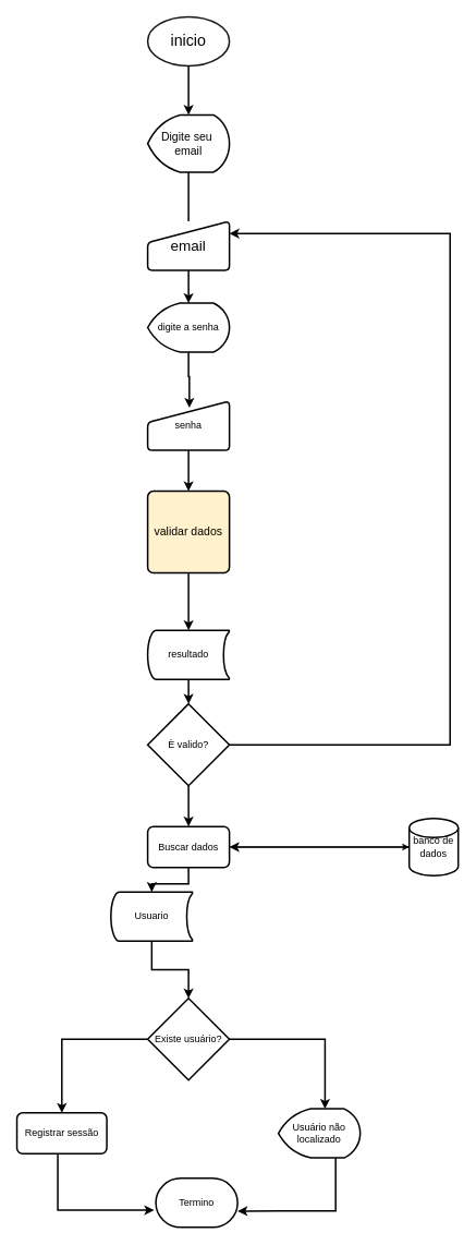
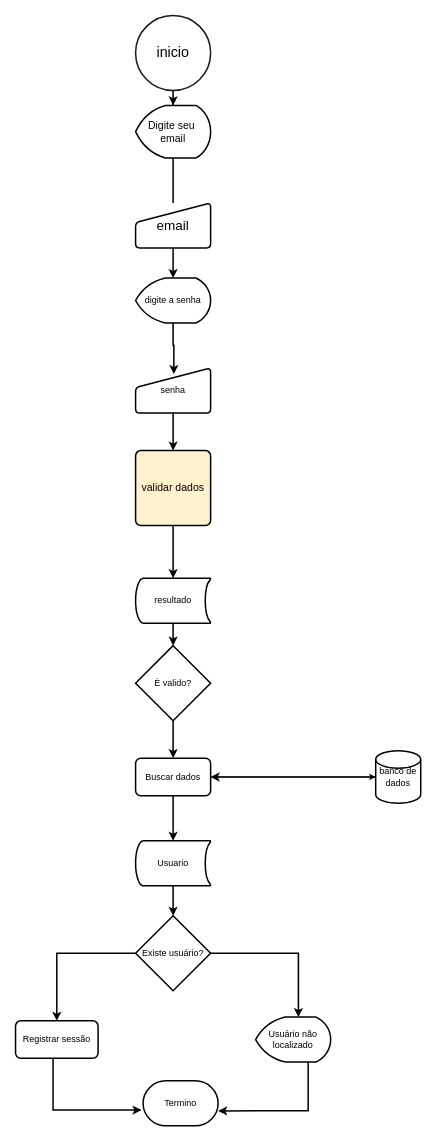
  <mxCell id="0" />
  <mxCell id="1" parent="0" />
  <mxCell id="2" style="edgeStyle=orthogonalEdgeStyle;rounded=0;orthogonalLoop=1;jettySize=auto;html=1;entryX=0.5;entryY=0;entryDx=0;entryDy=0;entryPerimeter=0;strokeColor=#F0F0F0;" edge="1" parent="1" source="4" target="6"><mxGeometry relative="1" as="geometry" /></mxCell>
  <mxCell id="3" style="edgeStyle=orthogonalEdgeStyle;rounded=0;orthogonalLoop=1;jettySize=auto;html=1;entryX=0.5;entryY=0;entryDx=0;entryDy=0;entryPerimeter=0;strokeColor=#000000;strokeWidth=2;" edge="1" parent="1" source="4" target="6"><mxGeometry relative="1" as="geometry" /></mxCell>
- <mxCell id="4" value="inicio" style="strokeWidth=2;html=1;shape=mxgraph.flowchart.start_1;whiteSpace=wrap;perimeterSpacing=0;opacity=90;fontSize=19;strokeColor=#000000;" vertex="1" parent="1"><mxGeometry x="180" y="20" width="100" height="60" as="geometry" /></mxCell>
+ <mxCell id="4" value="inicio" style="strokeWidth=2;html=1;shape=mxgraph.flowchart.start_1;whiteSpace=wrap;perimeterSpacing=0;opacity=90;fontSize=19;strokeColor=#000000;" vertex="1" parent="1"><mxGeometry x="180" y="20" width="100" height="100" as="geometry" /></mxCell>
  <mxCell id="5" value="" style="edgeStyle=orthogonalEdgeStyle;rounded=0;orthogonalLoop=1;jettySize=auto;html=1;strokeColor=#000000;strokeWidth=2;endArrow=none;" edge="1" parent="1" source="6" target="8"><mxGeometry relative="1" as="geometry" /></mxCell>
  <mxCell id="6" value="Digite seu&amp;nbsp;&lt;br style=&quot;font-size: 14px;&quot;&gt;email" style="strokeWidth=2;html=1;shape=mxgraph.flowchart.display;whiteSpace=wrap;fontSize=14;" vertex="1" parent="1"><mxGeometry x="180" y="140" width="100" height="70" as="geometry" /></mxCell>
  <mxCell id="7" style="edgeStyle=orthogonalEdgeStyle;rounded=0;orthogonalLoop=1;jettySize=auto;html=1;exitX=0.5;exitY=1;exitDx=0;exitDy=0;strokeColor=#000000;strokeWidth=2;" edge="1" parent="1" source="8"><mxGeometry relative="1" as="geometry"><mxPoint x="230" y="370" as="targetPoint" /></mxGeometry></mxCell>
  <mxCell id="8" value="email" style="html=1;strokeWidth=2;shape=manualInput;whiteSpace=wrap;rounded=1;size=26;arcSize=11;fontSize=18;" vertex="1" parent="1"><mxGeometry x="180" y="270" width="100" height="60" as="geometry" /></mxCell>
  <mxCell id="9" style="edgeStyle=orthogonalEdgeStyle;rounded=0;orthogonalLoop=1;jettySize=auto;html=1;exitX=0.5;exitY=1;exitDx=0;exitDy=0;exitPerimeter=0;entryX=0.51;entryY=0.133;entryDx=0;entryDy=0;entryPerimeter=0;strokeColor=#000000;strokeWidth=2;" edge="1" parent="1" source="10" target="12"><mxGeometry relative="1" as="geometry" /></mxCell>
  <mxCell id="10" value="digite a senha" style="strokeWidth=2;html=1;shape=mxgraph.flowchart.display;whiteSpace=wrap;" vertex="1" parent="1"><mxGeometry x="180" y="370" width="100" height="60" as="geometry" /></mxCell>
  <mxCell id="11" style="edgeStyle=orthogonalEdgeStyle;rounded=0;orthogonalLoop=1;jettySize=auto;html=1;entryX=0.5;entryY=0;entryDx=0;entryDy=0;strokeColor=#000000;strokeWidth=2;" edge="1" parent="1" source="12" target="14"><mxGeometry relative="1" as="geometry" /></mxCell>
  <mxCell id="12" value="senha" style="html=1;strokeWidth=2;shape=manualInput;whiteSpace=wrap;rounded=1;size=26;arcSize=11;" vertex="1" parent="1"><mxGeometry x="180" y="490" width="100" height="60" as="geometry" /></mxCell>
  <mxCell id="13" style="edgeStyle=orthogonalEdgeStyle;rounded=0;orthogonalLoop=1;jettySize=auto;html=1;entryX=0.5;entryY=0;entryDx=0;entryDy=0;entryPerimeter=0;strokeColor=#000000;strokeWidth=2;" edge="1" parent="1" source="14" target="16"><mxGeometry relative="1" as="geometry" /></mxCell>
  <mxCell id="14" value="validar dados" style="rounded=1;whiteSpace=wrap;html=1;absoluteArcSize=1;arcSize=14;strokeWidth=2;fontSize=14;fillColor=#fff2cc;" vertex="1" parent="1"><mxGeometry x="180" y="600" width="100" height="100" as="geometry" /></mxCell>
  <mxCell id="15" style="edgeStyle=orthogonalEdgeStyle;rounded=0;orthogonalLoop=1;jettySize=auto;html=1;entryX=0.5;entryY=0;entryDx=0;entryDy=0;entryPerimeter=0;strokeColor=#000000;strokeWidth=2;" edge="1" parent="1" source="16" target="19"><mxGeometry relative="1" as="geometry" /></mxCell>
  <mxCell id="16" value="resultado" style="strokeWidth=2;html=1;shape=mxgraph.flowchart.stored_data;whiteSpace=wrap;" vertex="1" parent="1"><mxGeometry x="180" y="770" width="100" height="60" as="geometry" /></mxCell>
- <mxCell id="17" style="edgeStyle=orthogonalEdgeStyle;rounded=0;orthogonalLoop=1;jettySize=auto;html=1;entryX=1;entryY=0.25;entryDx=0;entryDy=0;strokeColor=#000000;strokeWidth=2;" edge="1" parent="1" source="19" target="8"><mxGeometry relative="1" as="geometry"><Array as="points"><mxPoint x="550" y="910" /><mxPoint x="550" y="285" /></Array></mxGeometry></mxCell>
  <mxCell id="18" style="edgeStyle=orthogonalEdgeStyle;rounded=0;orthogonalLoop=1;jettySize=auto;html=1;exitX=0.5;exitY=1;exitDx=0;exitDy=0;exitPerimeter=0;entryX=0.5;entryY=0;entryDx=0;entryDy=0;strokeColor=#000000;strokeWidth=2;" edge="1" parent="1" source="19" target="22"><mxGeometry relative="1" as="geometry" /></mxCell>
  <mxCell id="19" value="È valido?" style="strokeWidth=2;html=1;shape=mxgraph.flowchart.decision;whiteSpace=wrap;" vertex="1" parent="1"><mxGeometry x="180" y="860" width="100" height="100" as="geometry" /></mxCell>
  <mxCell id="20" style="edgeStyle=orthogonalEdgeStyle;rounded=0;orthogonalLoop=1;jettySize=auto;html=1;entryX=0;entryY=0.5;entryDx=0;entryDy=0;entryPerimeter=0;strokeColor=#000000;" edge="1" parent="1" source="22" target="24"><mxGeometry relative="1" as="geometry" /></mxCell>
  <mxCell id="21" style="edgeStyle=orthogonalEdgeStyle;rounded=0;orthogonalLoop=1;jettySize=auto;html=1;entryX=0.5;entryY=0;entryDx=0;entryDy=0;entryPerimeter=0;strokeColor=#000000;strokeWidth=2;" edge="1" parent="1" source="22" target="26"><mxGeometry relative="1" as="geometry" /></mxCell>
  <mxCell id="22" value="Buscar dados" style="rounded=1;whiteSpace=wrap;html=1;absoluteArcSize=1;arcSize=14;strokeWidth=2;" vertex="1" parent="1"><mxGeometry x="180" y="1010" width="100" height="50" as="geometry" /></mxCell>
  <mxCell id="23" style="edgeStyle=orthogonalEdgeStyle;rounded=0;orthogonalLoop=1;jettySize=auto;html=1;exitX=0;exitY=0.5;exitDx=0;exitDy=0;exitPerimeter=0;entryX=1;entryY=0.5;entryDx=0;entryDy=0;strokeColor=#000000;strokeWidth=2;" edge="1" parent="1" source="24" target="22"><mxGeometry relative="1" as="geometry" /></mxCell>
  <mxCell id="24" value="banco de&lt;br&gt;dados" style="strokeWidth=2;html=1;shape=mxgraph.flowchart.database;whiteSpace=wrap;" vertex="1" parent="1"><mxGeometry x="500" y="1000" width="60" height="70" as="geometry" /></mxCell>
  <mxCell id="25" style="edgeStyle=orthogonalEdgeStyle;rounded=0;orthogonalLoop=1;jettySize=auto;html=1;exitX=0.5;exitY=1;exitDx=0;exitDy=0;exitPerimeter=0;entryX=0.5;entryY=0;entryDx=0;entryDy=0;entryPerimeter=0;strokeColor=#000000;strokeWidth=2;" edge="1" parent="1" source="26" target="29"><mxGeometry relative="1" as="geometry" /></mxCell>
- <mxCell id="26" value="Usuario" style="strokeWidth=2;html=1;shape=mxgraph.flowchart.stored_data;whiteSpace=wrap;" vertex="1" parent="1"><mxGeometry x="135" y="1090" width="100" height="60" as="geometry" /></mxCell>
+ <mxCell id="26" value="Usuario" style="strokeWidth=2;html=1;shape=mxgraph.flowchart.stored_data;whiteSpace=wrap;" vertex="1" parent="1"><mxGeometry x="180" y="1120" width="100" height="60" as="geometry" /></mxCell>
  <mxCell id="27" style="edgeStyle=orthogonalEdgeStyle;rounded=0;orthogonalLoop=1;jettySize=auto;html=1;exitX=0;exitY=0.5;exitDx=0;exitDy=0;exitPerimeter=0;entryX=0.5;entryY=0;entryDx=0;entryDy=0;strokeColor=#000000;strokeWidth=2;" edge="1" parent="1" source="29" target="31"><mxGeometry relative="1" as="geometry" /></mxCell>
  <mxCell id="28" style="edgeStyle=orthogonalEdgeStyle;rounded=0;orthogonalLoop=1;jettySize=auto;html=1;entryX=0.57;entryY=0;entryDx=0;entryDy=0;entryPerimeter=0;strokeColor=#000000;strokeWidth=2;" edge="1" parent="1" source="29" target="33"><mxGeometry relative="1" as="geometry" /></mxCell>
  <mxCell id="29" value="Existe usuário?" style="strokeWidth=2;html=1;shape=mxgraph.flowchart.decision;whiteSpace=wrap;" vertex="1" parent="1"><mxGeometry x="180" y="1220" width="100" height="100" as="geometry" /></mxCell>
  <mxCell id="30" style="edgeStyle=orthogonalEdgeStyle;rounded=0;orthogonalLoop=1;jettySize=auto;html=1;entryX=-0.02;entryY=0.65;entryDx=0;entryDy=0;entryPerimeter=0;strokeColor=#000000;strokeWidth=2;" edge="1" parent="1" source="31" target="34"><mxGeometry relative="1" as="geometry"><Array as="points"><mxPoint x="70" y="1479" /></Array></mxGeometry></mxCell>
  <mxCell id="31" value="Registrar sessão" style="rounded=1;whiteSpace=wrap;html=1;absoluteArcSize=1;arcSize=14;strokeWidth=2;" vertex="1" parent="1"><mxGeometry x="20" y="1360" width="110" height="50" as="geometry" /></mxCell>
  <mxCell id="32" style="edgeStyle=orthogonalEdgeStyle;rounded=0;orthogonalLoop=1;jettySize=auto;html=1;entryX=1;entryY=0.667;entryDx=0;entryDy=0;entryPerimeter=0;strokeColor=#000000;strokeWidth=2;" edge="1" parent="1" source="33" target="34"><mxGeometry relative="1" as="geometry"><Array as="points"><mxPoint x="410" y="1480" /></Array></mxGeometry></mxCell>
  <mxCell id="33" value="Usuário não&lt;br&gt;localizado" style="strokeWidth=2;html=1;shape=mxgraph.flowchart.display;whiteSpace=wrap;" vertex="1" parent="1"><mxGeometry x="340" y="1355" width="100" height="60" as="geometry" /></mxCell>
  <mxCell id="34" value="Termino" style="strokeWidth=2;html=1;shape=mxgraph.flowchart.terminator;whiteSpace=wrap;" vertex="1" parent="1"><mxGeometry x="190" y="1440" width="100" height="60" as="geometry" /></mxCell>
